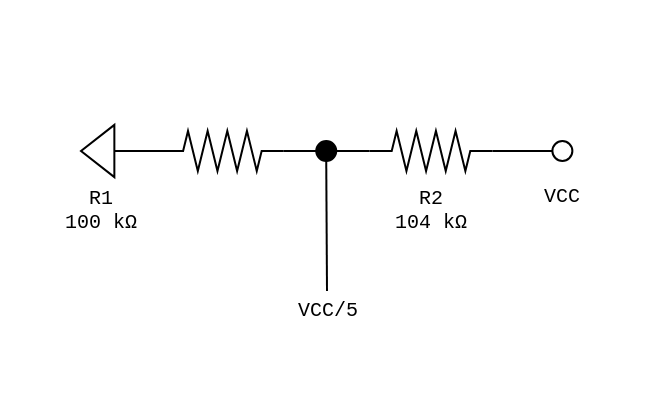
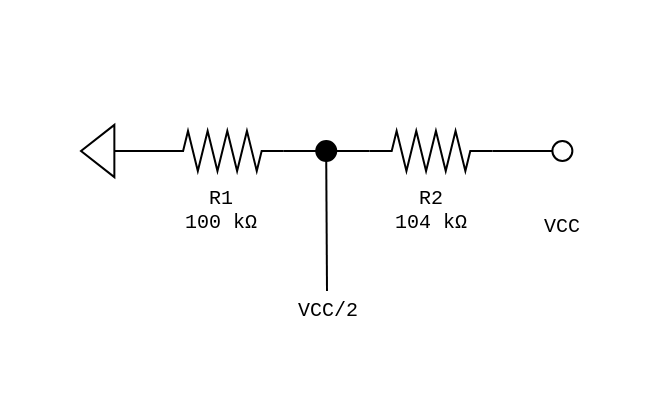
  <mxCell id="0" />
  <mxCell id="1" parent="0" />
  <mxCell id="2" value="" style="pointerEvents=1;verticalLabelPosition=bottom;shadow=0;dashed=0;align=center;html=1;verticalAlign=top;shape=mxgraph.electrical.resistors.resistor_2;rotation=-180;" parent="1" vertex="1"><mxGeometry x="80" y="65" width="61.38" height="20" as="geometry" /></mxCell>
  <mxCell id="3" value="" style="endArrow=none;html=1;rounded=0;entryX=1;entryY=0.5;entryDx=0;entryDy=0;entryPerimeter=0;" parent="1" target="2" edge="1"><mxGeometry width="50" height="50" relative="1" as="geometry"><mxPoint x="50" y="75" as="sourcePoint" /><mxPoint x="373.69" y="140" as="targetPoint" /></mxGeometry></mxCell>
  <mxCell id="4" value="" style="endArrow=none;html=1;rounded=0;exitX=1;exitY=0.5;exitDx=0;exitDy=0;startArrow=none;entryX=1;entryY=0.5;entryDx=0;entryDy=0;entryPerimeter=0;" parent="1" source="8" edge="1" target="5"><mxGeometry width="50" height="50" relative="1" as="geometry"><mxPoint x="173.69" y="190" as="sourcePoint" /><mxPoint x="170.69" y="130" as="targetPoint" /></mxGeometry></mxCell>
  <mxCell id="5" value="" style="pointerEvents=1;verticalLabelPosition=bottom;shadow=0;dashed=0;align=center;html=1;verticalAlign=top;shape=mxgraph.electrical.resistors.resistor_2;rotation=-180;" parent="1" vertex="1"><mxGeometry x="184.31" y="65" width="61.38" height="20" as="geometry" /></mxCell>
  <mxCell id="6" value="" style="endArrow=none;html=1;rounded=0;exitX=0;exitY=0.5;exitDx=0;exitDy=0;exitPerimeter=0;entryX=0;entryY=0.5;entryDx=0;entryDy=0;" parent="1" source="5" target="7" edge="1"><mxGeometry width="50" height="50" relative="1" as="geometry"><mxPoint x="323.69" y="190" as="sourcePoint" /><mxPoint x="170.69" y="30" as="targetPoint" /></mxGeometry></mxCell>
  <mxCell id="7" value="" style="ellipse;whiteSpace=wrap;html=1;aspect=fixed;" parent="1" vertex="1"><mxGeometry x="275.69" y="70" width="10" height="10" as="geometry" /></mxCell>
  <mxCell id="8" value="" style="ellipse;whiteSpace=wrap;html=1;aspect=fixed;fillColor=#000000;" parent="1" vertex="1"><mxGeometry x="157.62" y="70" width="10" height="10" as="geometry" /></mxCell>
  <mxCell id="9" value="" style="endArrow=none;html=1;rounded=0;exitX=0;exitY=0.5;exitDx=0;exitDy=0;exitPerimeter=0;" parent="1" source="2" target="8" edge="1"><mxGeometry width="50" height="50" relative="1" as="geometry"><mxPoint x="170.69" y="179.31" as="sourcePoint" /><mxPoint x="170.69" y="130" as="targetPoint" /></mxGeometry></mxCell>
  <mxCell id="10" value="" style="endArrow=none;html=1;rounded=0;exitX=0.5;exitY=1;exitDx=0;exitDy=0;" parent="1" source="8" edge="1"><mxGeometry width="50" height="50" relative="1" as="geometry"><mxPoint x="253.69" y="180" as="sourcePoint" /><mxPoint x="163" y="145" as="targetPoint" /></mxGeometry></mxCell>
- <mxCell id="11" value="VCC/5" style="text;html=1;strokeColor=none;fillColor=none;align=center;verticalAlign=middle;whiteSpace=wrap;rounded=0;fontSize=10;fontFamily=Courier New;" parent="1" vertex="1"><mxGeometry x="144.31" y="145" width="40" height="20" as="geometry" /></mxCell>
- <mxCell id="12" value="VCC" style="text;html=1;strokeColor=none;fillColor=none;align=center;verticalAlign=middle;whiteSpace=wrap;rounded=0;fontSize=10;fontFamily=Courier New;" parent="1" vertex="1"><mxGeometry x="260.69" y="88.08" width="40" height="20" as="geometry" /></mxCell>
- <mxCell id="13" value="R1 &lt;br style=&quot;font-size: 10px;&quot;&gt;100 kΩ" style="text;html=1;strokeColor=none;fillColor=none;align=center;verticalAlign=middle;whiteSpace=wrap;rounded=0;fontSize=10;fontFamily=Courier New;" parent="1" vertex="1"><mxGeometry x="25.44" y="95" width="50.5" height="20" as="geometry" /></mxCell>
+ <mxCell id="11" value="VCC/2" style="text;html=1;strokeColor=none;fillColor=none;align=center;verticalAlign=middle;whiteSpace=wrap;rounded=0;fontSize=10;fontFamily=Courier New;" parent="1" vertex="1"><mxGeometry x="144.31" y="145" width="40" height="20" as="geometry" /></mxCell>
+ <mxCell id="12" value="VCC" style="text;html=1;strokeColor=none;fillColor=none;align=center;verticalAlign=middle;whiteSpace=wrap;rounded=0;fontSize=10;fontFamily=Courier New;" parent="1" vertex="1"><mxGeometry x="260.69" y="103.08" width="40" height="20" as="geometry" /></mxCell>
+ <mxCell id="13" value="R1 &lt;br style=&quot;font-size: 10px;&quot;&gt;100 kΩ" style="text;html=1;strokeColor=none;fillColor=none;align=center;verticalAlign=middle;whiteSpace=wrap;rounded=0;fontSize=10;fontFamily=Courier New;" parent="1" vertex="1"><mxGeometry x="85.44" y="95" width="50.5" height="20" as="geometry" /></mxCell>
  <mxCell id="14" value="R2&lt;br style=&quot;font-size: 10px;&quot;&gt;104 kΩ" style="text;html=1;strokeColor=none;fillColor=none;align=center;verticalAlign=middle;whiteSpace=wrap;rounded=0;fontSize=10;fontFamily=Courier New;" parent="1" vertex="1"><mxGeometry x="189.75" y="95" width="50.5" height="20" as="geometry" /></mxCell>
  <mxCell id="15" value="" style="pointerEvents=1;verticalLabelPosition=bottom;shadow=0;dashed=0;align=center;html=1;verticalAlign=top;shape=mxgraph.electrical.signal_sources.signal_ground;strokeWidth=1;rotation=0;direction=south;" parent="1" vertex="1"><mxGeometry x="40.005" y="61.925" width="25" height="26.15" as="geometry" /></mxCell>
  <mxCell id="16" value="" style="rounded=0;whiteSpace=wrap;html=1;fillColor=none;strokeColor=none;" vertex="1" parent="1"><mxGeometry x="20" y="20" width="290" height="155" as="geometry" /></mxCell>
